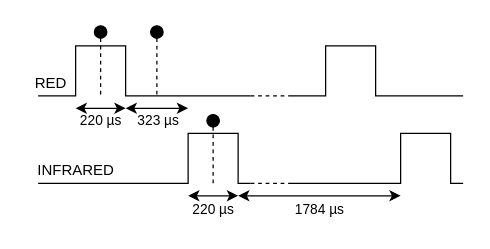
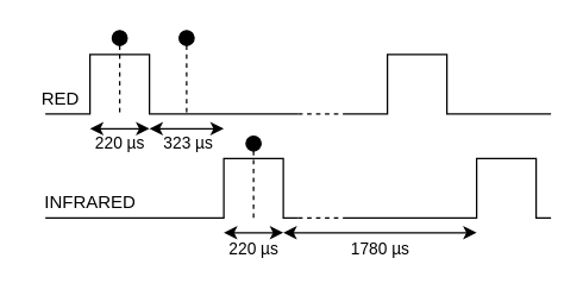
  <mxCell id="0" />
  <mxCell id="1" parent="0" />
  <mxCell id="2" value="" style="endArrow=none;dashed=1;html=1;entryX=0.5;entryY=0;entryDx=0;entryDy=0;" parent="1" target="3" edge="1"><mxGeometry width="50" height="50" relative="1" as="geometry"><mxPoint x="80" y="75" as="sourcePoint" /><mxPoint x="80" y="25" as="targetPoint" /></mxGeometry></mxCell>
  <mxCell id="3" value="" style="ellipse;whiteSpace=wrap;html=1;strokeColor=#000000;fillColor=#000000;" parent="1" vertex="1"><mxGeometry x="75" y="20" width="10" height="10" as="geometry" /></mxCell>
  <mxCell id="4" value="" style="endArrow=classic;startArrow=classic;html=1;" edge="1" parent="1"><mxGeometry width="50" height="50" relative="1" as="geometry"><mxPoint x="60" y="86" as="sourcePoint" /><mxPoint x="100" y="86" as="targetPoint" /></mxGeometry></mxCell>
  <mxCell id="5" value="&lt;font style=&quot;font-size: 11px&quot;&gt;220 µs&lt;/font&gt;" style="text;html=1;align=center;verticalAlign=middle;resizable=0;points=[];autosize=1;" vertex="1" parent="1"><mxGeometry x="55" y="86" width="50" height="20" as="geometry" /></mxCell>
  <mxCell id="6" value="" style="endArrow=none;dashed=1;html=1;entryX=0.5;entryY=0;entryDx=0;entryDy=0;" edge="1" parent="1" target="7"><mxGeometry width="50" height="50" relative="1" as="geometry"><mxPoint x="170" y="146" as="sourcePoint" /><mxPoint x="170" y="96" as="targetPoint" /></mxGeometry></mxCell>
  <mxCell id="7" value="" style="ellipse;whiteSpace=wrap;html=1;strokeColor=#000000;fillColor=#000000;" vertex="1" parent="1"><mxGeometry x="165" y="91" width="10" height="10" as="geometry" /></mxCell>
  <mxCell id="8" value="" style="endArrow=classic;startArrow=classic;html=1;" edge="1" parent="1"><mxGeometry width="50" height="50" relative="1" as="geometry"><mxPoint x="150" y="156" as="sourcePoint" /><mxPoint x="190" y="156" as="targetPoint" /></mxGeometry></mxCell>
  <mxCell id="9" value="&lt;font style=&quot;font-size: 11px&quot;&gt;220 µs&lt;/font&gt;" style="text;html=1;align=center;verticalAlign=middle;resizable=0;points=[];autosize=1;" vertex="1" parent="1"><mxGeometry x="145" y="157" width="50" height="20" as="geometry" /></mxCell>
  <mxCell id="10" value="" style="endArrow=none;html=1;rounded=0;" edge="1" parent="1"><mxGeometry width="50" height="50" relative="1" as="geometry"><mxPoint x="30" y="76" as="sourcePoint" /><mxPoint x="200" y="76" as="targetPoint" /><Array as="points"><mxPoint x="60" y="76" /><mxPoint x="60" y="36" /><mxPoint x="100" y="36" /><mxPoint x="100" y="76" /></Array></mxGeometry></mxCell>
  <mxCell id="11" value="" style="endArrow=none;dashed=1;html=1;" edge="1" parent="1"><mxGeometry width="50" height="50" relative="1" as="geometry"><mxPoint x="200" y="76" as="sourcePoint" /><mxPoint x="230" y="76" as="targetPoint" /></mxGeometry></mxCell>
  <mxCell id="12" value="" style="endArrow=none;html=1;rounded=0;" edge="1" parent="1"><mxGeometry width="50" height="50" relative="1" as="geometry"><mxPoint x="230" y="76" as="sourcePoint" /><mxPoint x="370" y="76" as="targetPoint" /><Array as="points"><mxPoint x="260" y="76" /><mxPoint x="260" y="36" /><mxPoint x="300" y="36" /><mxPoint x="300" y="76" /></Array></mxGeometry></mxCell>
  <mxCell id="13" value="" style="endArrow=none;html=1;rounded=0;" edge="1" parent="1"><mxGeometry width="50" height="50" relative="1" as="geometry"><mxPoint x="30" y="146" as="sourcePoint" /><mxPoint x="200" y="146" as="targetPoint" /><Array as="points"><mxPoint x="150" y="146" /><mxPoint x="150" y="106" /><mxPoint x="190" y="106" /><mxPoint x="190" y="146" /></Array></mxGeometry></mxCell>
  <mxCell id="14" value="" style="endArrow=none;dashed=1;html=1;" edge="1" parent="1"><mxGeometry width="50" height="50" relative="1" as="geometry"><mxPoint x="200" y="146" as="sourcePoint" /><mxPoint x="230" y="146" as="targetPoint" /></mxGeometry></mxCell>
  <mxCell id="15" value="" style="endArrow=none;html=1;rounded=0;" edge="1" parent="1"><mxGeometry width="50" height="50" relative="1" as="geometry"><mxPoint x="230" y="146" as="sourcePoint" /><mxPoint x="370" y="146" as="targetPoint" /><Array as="points"><mxPoint x="320" y="146" /><mxPoint x="320" y="106" /><mxPoint x="360" y="106" /><mxPoint x="360" y="146" /></Array></mxGeometry></mxCell>
  <mxCell id="16" value="" style="endArrow=classic;startArrow=classic;html=1;" edge="1" parent="1"><mxGeometry width="50" height="50" relative="1" as="geometry"><mxPoint x="100" y="86" as="sourcePoint" /><mxPoint x="150" y="86" as="targetPoint" /></mxGeometry></mxCell>
  <mxCell id="17" value="&lt;font style=&quot;font-size: 11px&quot;&gt;323 µs&lt;/font&gt;" style="text;html=1;align=center;verticalAlign=middle;resizable=0;points=[];autosize=1;" vertex="1" parent="1"><mxGeometry x="101" y="86" width="50" height="20" as="geometry" /></mxCell>
  <mxCell id="18" value="" style="endArrow=none;dashed=1;html=1;entryX=0.5;entryY=0;entryDx=0;entryDy=0;" edge="1" parent="1" target="19"><mxGeometry width="50" height="50" relative="1" as="geometry"><mxPoint x="125" y="75" as="sourcePoint" /><mxPoint x="125" y="25" as="targetPoint" /></mxGeometry></mxCell>
  <mxCell id="19" value="" style="ellipse;whiteSpace=wrap;html=1;strokeColor=#000000;fillColor=#000000;" vertex="1" parent="1"><mxGeometry x="120" y="20" width="10" height="10" as="geometry" /></mxCell>
  <mxCell id="20" value="" style="endArrow=classic;startArrow=classic;html=1;" edge="1" parent="1"><mxGeometry width="50" height="50" relative="1" as="geometry"><mxPoint x="190" y="156" as="sourcePoint" /><mxPoint x="320" y="156" as="targetPoint" /></mxGeometry></mxCell>
- <mxCell id="21" value="&lt;font style=&quot;font-size: 11px&quot;&gt;1784 µs&lt;/font&gt;" style="text;html=1;align=center;verticalAlign=middle;resizable=0;points=[];autosize=1;" vertex="1" parent="1"><mxGeometry x="230" y="157" width="50" height="20" as="geometry" /></mxCell>
+ <mxCell id="21" value="&lt;font style=&quot;font-size: 11px&quot;&gt;1780 µs&lt;/font&gt;" style="text;html=1;align=center;verticalAlign=middle;resizable=0;points=[];autosize=1;" vertex="1" parent="1"><mxGeometry x="230" y="157" width="50" height="20" as="geometry" /></mxCell>
  <mxCell id="22" value="RED" style="text;html=1;align=center;verticalAlign=middle;resizable=0;points=[];autosize=1;" vertex="1" parent="1"><mxGeometry x="20" y="56" width="40" height="20" as="geometry" /></mxCell>
  <mxCell id="23" value="INFRARED" style="text;html=1;align=center;verticalAlign=middle;resizable=0;points=[];autosize=1;" vertex="1" parent="1"><mxGeometry x="20" y="126" width="80" height="20" as="geometry" /></mxCell>
